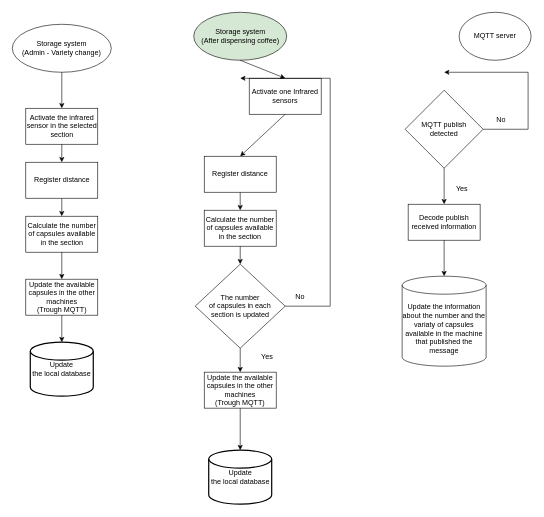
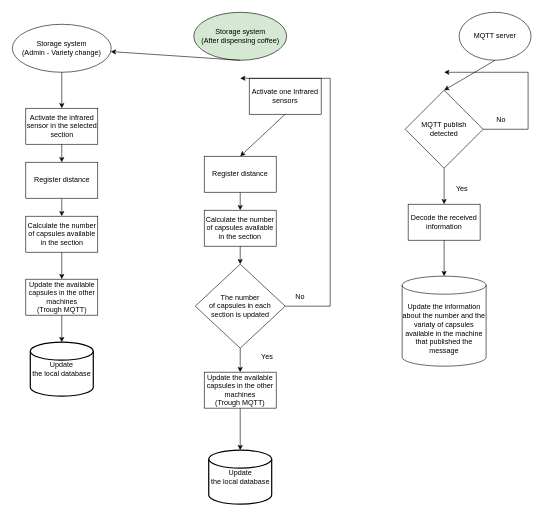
  <mxCell id="0" />
  <mxCell id="1" parent="0" />
  <mxCell id="2" value="Storage system&lt;br&gt;(After dispensing coffee)" style="ellipse;whiteSpace=wrap;html=1;fillColor=#d5e8d4;" parent="1" vertex="1"><mxGeometry x="322.5" y="20" width="155" height="80" as="geometry" /></mxCell>
  <mxCell id="3" value="Activate one Infrared&lt;br&gt;sensors" style="rounded=0;whiteSpace=wrap;html=1;" parent="1" vertex="1"><mxGeometry x="415" y="130" width="120" height="60" as="geometry" /></mxCell>
- <mxCell id="4" value="" style="endArrow=classic;html=1;rounded=0;exitX=0.5;exitY=1;exitDx=0;exitDy=0;entryX=0.5;entryY=0;entryDx=0;entryDy=0;" parent="1" source="2" target="3" edge="1"><mxGeometry width="50" height="50" relative="1" as="geometry"><mxPoint x="610" y="270" as="sourcePoint" /><mxPoint x="660" y="220" as="targetPoint" /></mxGeometry></mxCell>
+ <mxCell id="4" value="" style="endArrow=classic;html=1;rounded=0;exitX=0.5;exitY=1;exitDx=0;exitDy=0;" parent="1" source="2" target="28" edge="1"><mxGeometry width="50" height="50" relative="1" as="geometry"><mxPoint x="610" y="270" as="sourcePoint" /><mxPoint x="660" y="220" as="targetPoint" /></mxGeometry></mxCell>
  <mxCell id="5" value="" style="endArrow=classic;html=1;rounded=0;exitX=0.5;exitY=1;exitDx=0;exitDy=0;entryX=0.5;entryY=0;entryDx=0;entryDy=0;" parent="1" source="3" target="26" edge="1"><mxGeometry width="50" height="50" relative="1" as="geometry"><mxPoint x="610" y="310" as="sourcePoint" /><mxPoint x="400" y="260" as="targetPoint" /></mxGeometry></mxCell>
  <mxCell id="6" value="Calculate the number of capsules available in the section" style="rounded=0;whiteSpace=wrap;html=1;" parent="1" vertex="1"><mxGeometry x="340" y="350" width="120" height="60" as="geometry" /></mxCell>
  <mxCell id="7" value="" style="endArrow=classic;html=1;rounded=0;exitX=0.5;exitY=1;exitDx=0;exitDy=0;entryX=0.5;entryY=0;entryDx=0;entryDy=0;" parent="1" source="26" target="6" edge="1"><mxGeometry width="50" height="50" relative="1" as="geometry"><mxPoint x="400" y="320" as="sourcePoint" /><mxPoint x="660" y="240" as="targetPoint" /></mxGeometry></mxCell>
  <mxCell id="8" value="The number &lt;br&gt;of capsules in each &lt;br&gt;section is updated" style="rhombus;whiteSpace=wrap;html=1;" parent="1" vertex="1"><mxGeometry x="325" y="440" width="150" height="140" as="geometry" /></mxCell>
  <mxCell id="9" value="" style="endArrow=classic;html=1;rounded=0;exitX=0.5;exitY=1;exitDx=0;exitDy=0;entryX=0.5;entryY=0;entryDx=0;entryDy=0;" parent="1" source="6" target="8" edge="1"><mxGeometry width="50" height="50" relative="1" as="geometry"><mxPoint x="610" y="390" as="sourcePoint" /><mxPoint x="660" y="340" as="targetPoint" /></mxGeometry></mxCell>
  <mxCell id="10" value="" style="endArrow=classic;html=1;rounded=0;exitX=1;exitY=0.5;exitDx=0;exitDy=0;" parent="1" source="8" edge="1"><mxGeometry width="50" height="50" relative="1" as="geometry"><mxPoint x="610" y="330" as="sourcePoint" /><mxPoint x="400" y="130" as="targetPoint" /><Array as="points"><mxPoint x="550" y="510" /><mxPoint x="550" y="130" /></Array></mxGeometry></mxCell>
  <mxCell id="11" value="No" style="text;html=1;strokeColor=none;fillColor=none;align=center;verticalAlign=middle;whiteSpace=wrap;rounded=0;" parent="1" vertex="1"><mxGeometry x="470" y="480" width="60" height="30" as="geometry" /></mxCell>
  <mxCell id="12" value="" style="endArrow=classic;html=1;rounded=0;exitX=0.5;exitY=1;exitDx=0;exitDy=0;entryX=0.5;entryY=0;entryDx=0;entryDy=0;" parent="1" source="8" target="27" edge="1"><mxGeometry width="50" height="50" relative="1" as="geometry"><mxPoint x="630" y="490" as="sourcePoint" /><mxPoint x="400" y="620" as="targetPoint" /></mxGeometry></mxCell>
  <mxCell id="13" value="Update &lt;br&gt;the local database" style="strokeWidth=2;html=1;shape=mxgraph.flowchart.database;whiteSpace=wrap;" parent="1" vertex="1"><mxGeometry x="347.5" y="750" width="105" height="90" as="geometry" /></mxCell>
  <mxCell id="14" value="" style="endArrow=classic;html=1;rounded=0;exitX=0.5;exitY=1;exitDx=0;exitDy=0;entryX=0.5;entryY=0;entryDx=0;entryDy=0;entryPerimeter=0;" parent="1" source="27" target="13" edge="1"><mxGeometry width="50" height="50" relative="1" as="geometry"><mxPoint x="400" y="710" as="sourcePoint" /><mxPoint x="680" y="660" as="targetPoint" /></mxGeometry></mxCell>
  <mxCell id="15" value="MQTT server" style="ellipse;whiteSpace=wrap;html=1;" parent="1" vertex="1"><mxGeometry x="765" y="20" width="120" height="80" as="geometry" /></mxCell>
- <mxCell id="16" value="Decode publish received information" style="rounded=0;whiteSpace=wrap;html=1;" parent="1" vertex="1"><mxGeometry x="680" y="340" width="120" height="60" as="geometry" /></mxCell>
+ <mxCell id="16" value="Decode the received information" style="rounded=0;whiteSpace=wrap;html=1;" parent="1" vertex="1"><mxGeometry x="680" y="340" width="120" height="60" as="geometry" /></mxCell>
  <mxCell id="17" value="Update the information about the number and the variaty of capsules available in the machine that published the message" style="shape=cylinder3;whiteSpace=wrap;html=1;boundedLbl=1;backgroundOutline=1;size=15;" parent="1" vertex="1"><mxGeometry x="670" y="460" width="140" height="150" as="geometry" /></mxCell>
  <mxCell id="18" value="" style="endArrow=classic;html=1;rounded=0;exitX=0.5;exitY=1;exitDx=0;exitDy=0;entryX=0.5;entryY=0;entryDx=0;entryDy=0;entryPerimeter=0;" parent="1" source="16" target="17" edge="1"><mxGeometry width="50" height="50" relative="1" as="geometry"><mxPoint x="630" y="320" as="sourcePoint" /><mxPoint x="680" y="270" as="targetPoint" /></mxGeometry></mxCell>
  <mxCell id="19" value="Yes" style="text;html=1;strokeColor=none;fillColor=none;align=center;verticalAlign=middle;whiteSpace=wrap;rounded=0;" parent="1" vertex="1"><mxGeometry x="415" y="580" width="60" height="30" as="geometry" /></mxCell>
  <mxCell id="20" value="MQTT publish &lt;br&gt;detected" style="rhombus;whiteSpace=wrap;html=1;" parent="1" vertex="1"><mxGeometry x="675" y="150" width="130" height="130" as="geometry" /></mxCell>
+ <mxCell id="21" value="" style="endArrow=classic;html=1;rounded=0;entryX=0.5;entryY=0;entryDx=0;entryDy=0;exitX=0.5;exitY=1;exitDx=0;exitDy=0;" parent="1" source="15" target="20" edge="1"><mxGeometry width="50" height="50" relative="1" as="geometry"><mxPoint x="490" y="340" as="sourcePoint" /><mxPoint x="540" y="290" as="targetPoint" /></mxGeometry></mxCell>
  <mxCell id="22" value="" style="endArrow=classic;html=1;rounded=0;exitX=0.5;exitY=1;exitDx=0;exitDy=0;entryX=0.5;entryY=0;entryDx=0;entryDy=0;" parent="1" source="20" target="16" edge="1"><mxGeometry width="50" height="50" relative="1" as="geometry"><mxPoint x="490" y="410" as="sourcePoint" /><mxPoint x="540" y="360" as="targetPoint" /></mxGeometry></mxCell>
  <mxCell id="23" value="" style="endArrow=classic;html=1;rounded=0;exitX=1;exitY=0.5;exitDx=0;exitDy=0;" parent="1" source="20" edge="1"><mxGeometry width="50" height="50" relative="1" as="geometry"><mxPoint x="490" y="410" as="sourcePoint" /><mxPoint x="740" y="120" as="targetPoint" /><Array as="points"><mxPoint x="880" y="215" /><mxPoint x="880" y="120" /></Array></mxGeometry></mxCell>
  <mxCell id="24" value="No" style="text;html=1;strokeColor=none;fillColor=none;align=center;verticalAlign=middle;whiteSpace=wrap;rounded=0;" parent="1" vertex="1"><mxGeometry x="805" y="185" width="60" height="30" as="geometry" /></mxCell>
  <mxCell id="25" value="Yes" style="text;html=1;strokeColor=none;fillColor=none;align=center;verticalAlign=middle;whiteSpace=wrap;rounded=0;" parent="1" vertex="1"><mxGeometry x="740" y="300" width="60" height="30" as="geometry" /></mxCell>
  <mxCell id="26" value="Register distance" style="rounded=0;whiteSpace=wrap;html=1;" parent="1" vertex="1"><mxGeometry x="340" y="260" width="120" height="60" as="geometry" /></mxCell>
  <mxCell id="27" value="&lt;span&gt;Update the available capsules in the other machines&lt;/span&gt;&lt;br&gt;&lt;span&gt;(Trough MQTT)&lt;/span&gt;" style="rounded=0;whiteSpace=wrap;html=1;" parent="1" vertex="1"><mxGeometry x="340" y="620" width="120" height="60" as="geometry" /></mxCell>
  <mxCell id="28" value="Storage system&lt;br&gt;(Admin - Variety change)" style="ellipse;whiteSpace=wrap;html=1;" parent="1" vertex="1"><mxGeometry x="20" y="40" width="165" height="80" as="geometry" /></mxCell>
  <mxCell id="29" value="Activate the infrared&lt;br&gt;sensor in the selected section" style="rounded=0;whiteSpace=wrap;html=1;" parent="1" vertex="1"><mxGeometry x="42.5" y="180" width="120" height="60" as="geometry" /></mxCell>
  <mxCell id="30" value="" style="endArrow=classic;html=1;rounded=0;exitX=0.5;exitY=1;exitDx=0;exitDy=0;entryX=0.5;entryY=0;entryDx=0;entryDy=0;" parent="1" source="28" target="29" edge="1"><mxGeometry width="50" height="50" relative="1" as="geometry"><mxPoint x="312.5" y="280" as="sourcePoint" /><mxPoint x="362.5" y="230" as="targetPoint" /></mxGeometry></mxCell>
  <mxCell id="31" value="" style="endArrow=classic;html=1;rounded=0;exitX=0.5;exitY=1;exitDx=0;exitDy=0;entryX=0.5;entryY=0;entryDx=0;entryDy=0;" parent="1" source="29" target="36" edge="1"><mxGeometry width="50" height="50" relative="1" as="geometry"><mxPoint x="312.5" y="320" as="sourcePoint" /><mxPoint x="102.5" y="270" as="targetPoint" /></mxGeometry></mxCell>
  <mxCell id="32" value="Calculate the number of capsules available in the section" style="rounded=0;whiteSpace=wrap;html=1;" parent="1" vertex="1"><mxGeometry x="42.5" y="360" width="120" height="60" as="geometry" /></mxCell>
  <mxCell id="33" value="" style="endArrow=classic;html=1;rounded=0;exitX=0.5;exitY=1;exitDx=0;exitDy=0;entryX=0.5;entryY=0;entryDx=0;entryDy=0;" parent="1" source="36" target="32" edge="1"><mxGeometry width="50" height="50" relative="1" as="geometry"><mxPoint x="102.5" y="330" as="sourcePoint" /><mxPoint x="362.5" y="250" as="targetPoint" /></mxGeometry></mxCell>
  <mxCell id="34" value="Update &lt;br&gt;the local database" style="strokeWidth=2;html=1;shape=mxgraph.flowchart.database;whiteSpace=wrap;" parent="1" vertex="1"><mxGeometry x="50" y="570" width="105" height="90" as="geometry" /></mxCell>
  <mxCell id="35" value="" style="endArrow=classic;html=1;rounded=0;exitX=0.5;exitY=1;exitDx=0;exitDy=0;entryX=0.5;entryY=0;entryDx=0;entryDy=0;entryPerimeter=0;" parent="1" source="37" target="34" edge="1"><mxGeometry width="50" height="50" relative="1" as="geometry"><mxPoint x="105" y="450" as="sourcePoint" /><mxPoint x="385" y="400" as="targetPoint" /></mxGeometry></mxCell>
  <mxCell id="36" value="Register distance" style="rounded=0;whiteSpace=wrap;html=1;" parent="1" vertex="1"><mxGeometry x="42.5" y="270" width="120" height="60" as="geometry" /></mxCell>
  <mxCell id="37" value="&lt;span&gt;Update the available capsules in the other machines&lt;/span&gt;&lt;br&gt;&lt;span&gt;(Trough MQTT)&lt;/span&gt;" style="rounded=0;whiteSpace=wrap;html=1;" parent="1" vertex="1"><mxGeometry x="42.5" y="465" width="120" height="60" as="geometry" /></mxCell>
  <mxCell id="38" value="" style="endArrow=classic;html=1;rounded=0;exitX=0.5;exitY=1;exitDx=0;exitDy=0;entryX=0.5;entryY=0;entryDx=0;entryDy=0;" parent="1" source="32" target="37" edge="1"><mxGeometry width="50" height="50" relative="1" as="geometry"><mxPoint x="102.5" y="600" as="sourcePoint" /><mxPoint x="367.5" y="530" as="targetPoint" /></mxGeometry></mxCell>
